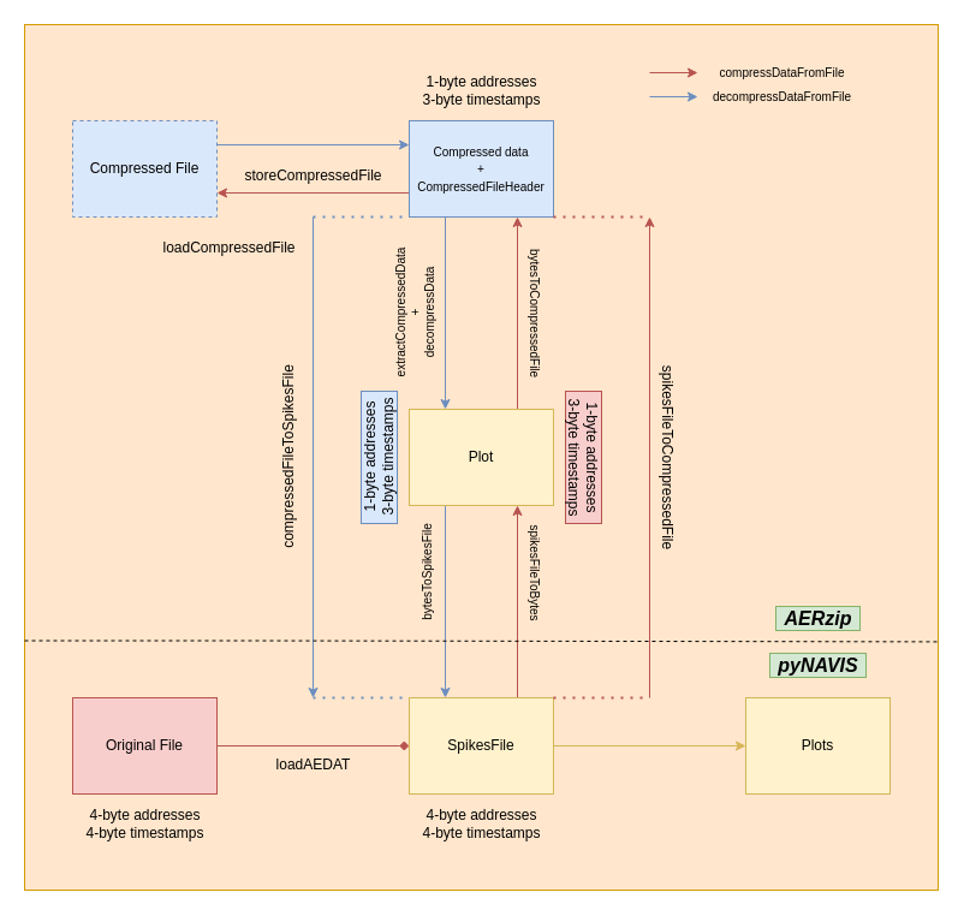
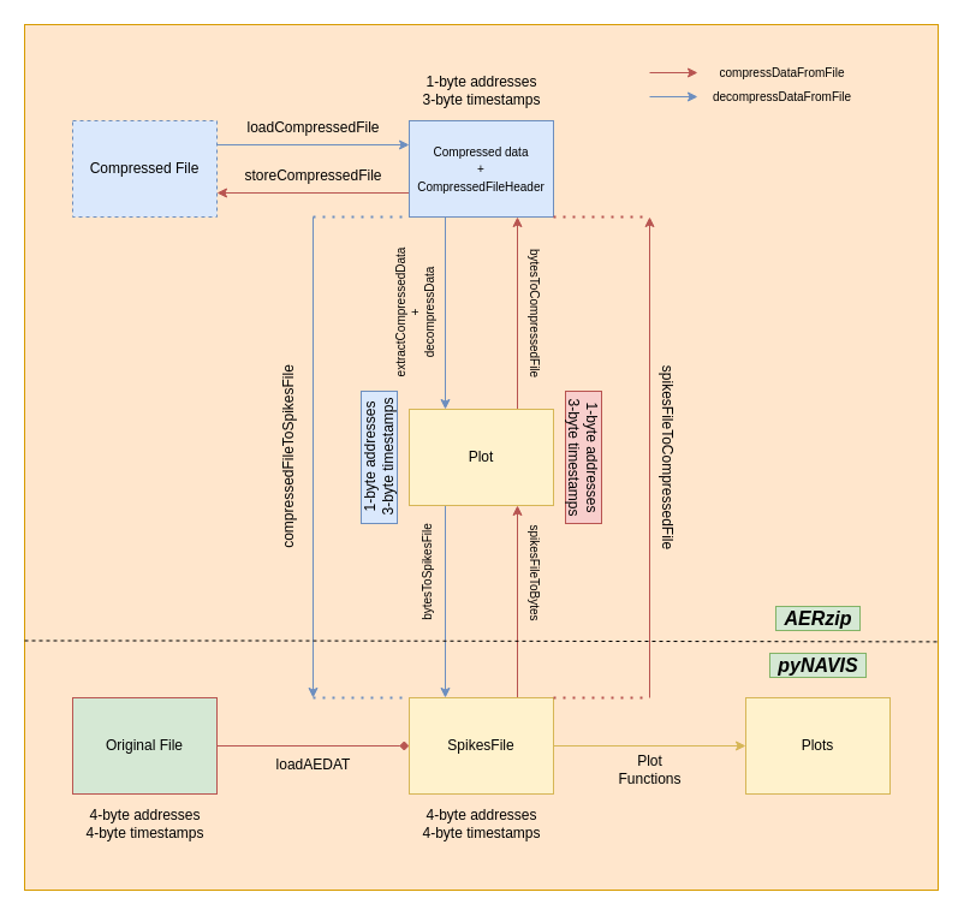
  <mxCell id="0" />
  <mxCell id="1" parent="0" />
  <mxCell id="2" value="" style="rounded=0;whiteSpace=wrap;html=1;fontSize=10;fillColor=#ffe6cc;strokeColor=#d79b00;" parent="1" vertex="1"><mxGeometry x="20" y="20" width="760" height="720" as="geometry" /></mxCell>
  <mxCell id="3" style="edgeStyle=orthogonalEdgeStyle;rounded=0;orthogonalLoop=1;jettySize=auto;html=1;exitX=0.25;exitY=1;exitDx=0;exitDy=0;entryX=0.25;entryY=0;entryDx=0;entryDy=0;fontSize=10;fillColor=#dae8fc;strokeColor=#6c8ebf;" parent="1" source="5" target="19" edge="1"><mxGeometry relative="1" as="geometry" /></mxCell>
  <mxCell id="4" style="edgeStyle=orthogonalEdgeStyle;rounded=0;orthogonalLoop=1;jettySize=auto;html=1;exitX=0;exitY=0.75;exitDx=0;exitDy=0;entryX=1;entryY=0.75;entryDx=0;entryDy=0;fontFamily=Helvetica;fontSize=16;fontColor=#000000;endArrow=classic;endFill=1;strokeColor=#b85450;fillColor=#f8cecc;" edge="1" parent="1" source="5" target="28"><mxGeometry relative="1" as="geometry" /></mxCell>
  <mxCell id="5" value="&lt;font style=&quot;font-size: 10px&quot;&gt;Compressed data&lt;br&gt;+&lt;br&gt;CompressedFileHeader&lt;/font&gt;" style="rounded=0;whiteSpace=wrap;html=1;fillColor=#dae8fc;strokeColor=#6c8ebf;" parent="1" vertex="1"><mxGeometry x="340" y="100" width="120" height="80" as="geometry" /></mxCell>
  <mxCell id="6" style="edgeStyle=orthogonalEdgeStyle;rounded=0;orthogonalLoop=1;jettySize=auto;html=1;exitX=1;exitY=0.5;exitDx=0;exitDy=0;entryX=0;entryY=0.5;entryDx=0;entryDy=0;fillColor=#f8cecc;strokeColor=#b85450;endArrow=diamond;" parent="1" source="7" target="12" edge="1"><mxGeometry relative="1" as="geometry" /></mxCell>
- <mxCell id="7" value="Original File" style="rounded=0;whiteSpace=wrap;html=1;fillColor=#f8cecc;strokeColor=#b85450;" parent="1" vertex="1"><mxGeometry y="580" width="120" height="80" as="geometry" x="60" /></mxCell>
+ <mxCell id="7" value="Original File" style="rounded=0;whiteSpace=wrap;html=1;fillColor=#d5e8d4;strokeColor=#b85450;" parent="1" vertex="1"><mxGeometry y="580" width="120" height="80" as="geometry" x="60" /></mxCell>
  <mxCell id="8" value="1-byte addresses&lt;br&gt;3-byte timestamps" style="text;html=1;align=center;verticalAlign=middle;resizable=0;points=[];autosize=1;strokeColor=none;fillColor=none;" parent="1" vertex="1"><mxGeometry x="345" y="60" width="110" height="30" as="geometry" /></mxCell>
  <mxCell id="9" value="4-byte addresses&lt;br&gt;4-byte timestamps" style="text;html=1;align=center;verticalAlign=middle;resizable=0;points=[];autosize=1;strokeColor=none;fillColor=none;" parent="1" vertex="1"><mxGeometry x="65" y="670" width="110" height="30" as="geometry" /></mxCell>
  <mxCell id="10" style="edgeStyle=orthogonalEdgeStyle;rounded=0;orthogonalLoop=1;jettySize=auto;html=1;exitX=1;exitY=0.5;exitDx=0;exitDy=0;entryX=0;entryY=0.5;entryDx=0;entryDy=0;fillColor=#fff2cc;strokeColor=#d6b656;" parent="1" source="12" target="13" edge="1"><mxGeometry relative="1" as="geometry" /></mxCell>
  <mxCell id="11" style="edgeStyle=orthogonalEdgeStyle;rounded=0;orthogonalLoop=1;jettySize=auto;html=1;exitX=0.75;exitY=0;exitDx=0;exitDy=0;entryX=0.75;entryY=1;entryDx=0;entryDy=0;fillColor=#f8cecc;strokeColor=#b85450;" parent="1" source="12" target="19" edge="1"><mxGeometry relative="1" as="geometry" /></mxCell>
  <mxCell id="12" value="SpikesFile" style="rounded=0;whiteSpace=wrap;html=1;fillColor=#fff2cc;strokeColor=#d6b656;" parent="1" vertex="1"><mxGeometry x="340" y="580" width="120" height="80" as="geometry" /></mxCell>
  <mxCell id="13" value="Plots" style="rounded=0;whiteSpace=wrap;html=1;fillColor=#fff2cc;strokeColor=#d6b656;" parent="1" vertex="1"><mxGeometry x="620" y="580" width="120" height="80" as="geometry" /></mxCell>
  <mxCell id="14" value="loadAEDAT" style="text;html=1;align=center;verticalAlign=middle;resizable=0;points=[];autosize=1;strokeColor=none;fillColor=none;" parent="1" vertex="1"><mxGeometry x="220" y="626" width="80" height="20" as="geometry" /></mxCell>
  <mxCell id="15" value="4-byte addresses&lt;br&gt;4-byte timestamps" style="text;html=1;align=center;verticalAlign=middle;resizable=0;points=[];autosize=1;strokeColor=none;fillColor=none;" parent="1" vertex="1"><mxGeometry x="345" y="670" width="110" height="30" as="geometry" /></mxCell>
  <mxCell id="16" value="spikesFileToCompressedFile&lt;br&gt;" style="text;html=1;align=center;verticalAlign=middle;resizable=0;points=[];autosize=1;strokeColor=none;fillColor=none;rotation=90;" parent="1" vertex="1"><mxGeometry x="470" y="370" width="170" height="20" as="geometry" /></mxCell>
  <mxCell id="17" style="edgeStyle=orthogonalEdgeStyle;rounded=0;orthogonalLoop=1;jettySize=auto;html=1;exitX=0.75;exitY=0;exitDx=0;exitDy=0;entryX=0.75;entryY=1;entryDx=0;entryDy=0;fillColor=#f8cecc;strokeColor=#b85450;" parent="1" source="19" target="5" edge="1"><mxGeometry relative="1" as="geometry" /></mxCell>
  <mxCell id="18" style="edgeStyle=orthogonalEdgeStyle;rounded=0;orthogonalLoop=1;jettySize=auto;html=1;exitX=0.25;exitY=1;exitDx=0;exitDy=0;entryX=0.25;entryY=0;entryDx=0;entryDy=0;fontSize=10;fillColor=#dae8fc;strokeColor=#6c8ebf;" parent="1" source="19" target="12" edge="1"><mxGeometry relative="1" as="geometry" /></mxCell>
  <mxCell id="19" value="Plot" style="rounded=0;whiteSpace=wrap;html=1;fillColor=#fff2cc;strokeColor=#d6b656;" parent="1" vertex="1"><mxGeometry x="340" width="120" height="80" as="geometry" y="340" /></mxCell>
  <mxCell id="20" value="spikesFileToBytes" style="text;html=1;align=center;verticalAlign=middle;resizable=0;points=[];autosize=1;strokeColor=none;fillColor=none;rotation=90;fontSize=10;" parent="1" vertex="1"><mxGeometry x="395" y="466" width="100" height="20" as="geometry" /></mxCell>
  <mxCell id="21" value="bytesToCompressedFile" style="text;html=1;align=center;verticalAlign=middle;resizable=0;points=[];autosize=1;strokeColor=none;fillColor=none;rotation=90;fontSize=10;" parent="1" vertex="1"><mxGeometry x="385" y="250" width="120" height="20" as="geometry" /></mxCell>
+ <mxCell id="22" value="Plot&lt;br&gt;Functions" style="text;html=1;align=center;verticalAlign=middle;resizable=0;points=[];autosize=1;strokeColor=none;fillColor=none;" parent="1" vertex="1"><mxGeometry x="505" y="625" width="70" height="30" as="geometry" /></mxCell>
  <mxCell id="23" value="1-byte addresses&lt;br&gt;3-byte timestamps" style="text;html=1;align=center;verticalAlign=middle;resizable=0;points=[];autosize=1;strokeColor=#b85450;fillColor=#f8cecc;rotation=90;" parent="1" vertex="1"><mxGeometry x="430" y="365" width="110" height="30" as="geometry" /></mxCell>
  <mxCell id="24" value="" style="endArrow=classic;html=1;rounded=0;fillColor=#f8cecc;strokeColor=#b85450;" parent="1" edge="1"><mxGeometry width="50" height="50" relative="1" as="geometry"><mxPoint x="540" y="580" as="sourcePoint" /><mxPoint x="540" y="180" as="targetPoint" /></mxGeometry></mxCell>
  <mxCell id="25" value="" style="endArrow=none;dashed=1;html=1;dashPattern=1 3;strokeWidth=2;rounded=0;fillColor=#f8cecc;strokeColor=#b85450;" parent="1" edge="1"><mxGeometry width="50" height="50" relative="1" as="geometry"><mxPoint x="460" y="180" as="sourcePoint" /><mxPoint x="540" y="180" as="targetPoint" /></mxGeometry></mxCell>
  <mxCell id="26" value="" style="endArrow=none;dashed=1;html=1;dashPattern=1 3;strokeWidth=2;rounded=0;fillColor=#f8cecc;strokeColor=#b85450;" parent="1" edge="1"><mxGeometry width="50" height="50" relative="1" as="geometry"><mxPoint x="460" y="580" as="sourcePoint" /><mxPoint x="540" y="580" as="targetPoint" /></mxGeometry></mxCell>
  <mxCell id="27" style="edgeStyle=orthogonalEdgeStyle;rounded=0;orthogonalLoop=1;jettySize=auto;html=1;exitX=1;exitY=0.25;exitDx=0;exitDy=0;entryX=0;entryY=0.25;entryDx=0;entryDy=0;fontFamily=Helvetica;fontSize=16;fontColor=#000000;endArrow=classic;endFill=1;strokeColor=#6c8ebf;fillColor=#dae8fc;" edge="1" parent="1" source="28" target="5"><mxGeometry relative="1" as="geometry" /></mxCell>
  <mxCell id="28" value="Compressed File" style="rounded=0;whiteSpace=wrap;html=1;fillColor=#dae8fc;strokeColor=#6c8ebf;dashed=1;" parent="1" vertex="1"><mxGeometry y="100" width="120" height="80" as="geometry" x="60" /></mxCell>
- <mxCell id="29" value="loadCompressedFile" style="text;html=1;align=center;verticalAlign=middle;resizable=0;points=[];autosize=1;strokeColor=none;fillColor=none;" parent="1" vertex="1"><mxGeometry x="125" y="196" width="130" height="20" as="geometry" /></mxCell>
+ <mxCell id="29" value="loadCompressedFile" style="text;html=1;align=center;verticalAlign=middle;resizable=0;points=[];autosize=1;strokeColor=none;fillColor=none;" parent="1" vertex="1"><mxGeometry x="195" y="96" width="130" height="20" as="geometry" /></mxCell>
  <mxCell id="30" value="extractCompressedData&lt;br style=&quot;font-size: 10px;&quot;&gt;+&lt;br style=&quot;font-size: 10px;&quot;&gt;decompressData" style="text;html=1;align=center;verticalAlign=middle;resizable=0;points=[];autosize=1;strokeColor=none;fillColor=none;rotation=-90;fontSize=10;" parent="1" vertex="1"><mxGeometry x="285" y="240" width="120" height="40" as="geometry" /></mxCell>
  <mxCell id="31" value="1-byte addresses&lt;br&gt;3-byte timestamps" style="text;html=1;align=center;verticalAlign=middle;resizable=0;points=[];autosize=1;strokeColor=#6c8ebf;fillColor=#dae8fc;rotation=-90;" parent="1" vertex="1"><mxGeometry x="260" y="365" width="110" height="30" as="geometry" /></mxCell>
  <mxCell id="32" value="bytesToSpikesFile" style="text;html=1;align=center;verticalAlign=middle;resizable=0;points=[];autosize=1;strokeColor=none;fillColor=none;rotation=-90;fontSize=10;" parent="1" vertex="1"><mxGeometry x="305" y="466" width="100" height="20" as="geometry" /></mxCell>
  <mxCell id="33" value="" style="endArrow=classic;html=1;rounded=0;fillColor=#dae8fc;strokeColor=#6c8ebf;" parent="1" edge="1"><mxGeometry width="50" height="50" relative="1" as="geometry"><mxPoint x="260" y="180" as="sourcePoint" /><mxPoint x="260" y="580" as="targetPoint" /></mxGeometry></mxCell>
  <mxCell id="34" value="" style="endArrow=none;dashed=1;html=1;dashPattern=1 3;strokeWidth=2;rounded=0;fillColor=#dae8fc;strokeColor=#6c8ebf;" parent="1" edge="1"><mxGeometry width="50" height="50" relative="1" as="geometry"><mxPoint x="260" y="180" as="sourcePoint" /><mxPoint x="340" y="180" as="targetPoint" /></mxGeometry></mxCell>
  <mxCell id="35" value="" style="endArrow=none;dashed=1;html=1;dashPattern=1 3;strokeWidth=2;rounded=0;fillColor=#dae8fc;strokeColor=#6c8ebf;" parent="1" edge="1"><mxGeometry width="50" height="50" relative="1" as="geometry"><mxPoint x="260" y="580" as="sourcePoint" /><mxPoint x="340" y="580" as="targetPoint" /></mxGeometry></mxCell>
  <mxCell id="36" value="compressedFileToSpikesFile" style="text;html=1;align=center;verticalAlign=middle;resizable=0;points=[];autosize=1;strokeColor=none;fillColor=none;rotation=-90;" parent="1" vertex="1"><mxGeometry x="155" y="370" width="170" height="20" as="geometry" /></mxCell>
  <mxCell id="37" value="" style="endArrow=classic;html=1;rounded=0;fontSize=10;fillColor=#f8cecc;strokeColor=#b85450;" parent="1" edge="1"><mxGeometry width="50" height="50" relative="1" as="geometry"><mxPoint x="540" y="60" as="sourcePoint" /><mxPoint x="580" y="60" as="targetPoint" /></mxGeometry></mxCell>
  <mxCell id="38" value="compressDataFromFile" style="text;html=1;align=center;verticalAlign=middle;resizable=0;points=[];autosize=1;strokeColor=none;fillColor=none;fontSize=10;" parent="1" vertex="1"><mxGeometry x="590" y="50" width="120" height="20" as="geometry" /></mxCell>
  <mxCell id="39" value="" style="endArrow=classic;html=1;rounded=0;fontSize=10;fillColor=#dae8fc;strokeColor=#6c8ebf;" parent="1" edge="1"><mxGeometry width="50" height="50" relative="1" as="geometry"><mxPoint x="540" y="80" as="sourcePoint" /><mxPoint x="580" y="80" as="targetPoint" /></mxGeometry></mxCell>
  <mxCell id="40" value="decompressDataFromFile" style="text;html=1;align=center;verticalAlign=middle;resizable=0;points=[];autosize=1;strokeColor=none;fillColor=none;fontSize=10;" parent="1" vertex="1"><mxGeometry x="585" y="70" width="130" height="20" as="geometry" /></mxCell>
  <mxCell id="41" style="edgeStyle=orthogonalEdgeStyle;rounded=0;orthogonalLoop=1;jettySize=auto;html=1;exitX=1;exitY=0.5;exitDx=0;exitDy=0;fillColor=#f8cecc;strokeColor=#000000;endArrow=none;endFill=0;dashed=1;entryX=1;entryY=0.745;entryDx=0;entryDy=0;entryPerimeter=0;" edge="1" parent="1"><mxGeometry relative="1" as="geometry"><mxPoint x="20" y="532.5" as="sourcePoint" /><mxPoint x="780" y="533.4" as="targetPoint" /><Array as="points"><mxPoint x="210" y="533" /></Array></mxGeometry></mxCell>
  <mxCell id="42" value="pyNAVIS" style="text;html=1;align=center;verticalAlign=middle;resizable=0;points=[];autosize=1;strokeColor=#82b366;fillColor=#d5e8d4;fontStyle=3;fontFamily=Helvetica;fontSize=16;" vertex="1" parent="1"><mxGeometry x="640" y="543" width="80" height="20" as="geometry" /></mxCell>
  <mxCell id="43" value="AERzip" style="text;html=1;align=center;verticalAlign=middle;resizable=0;points=[];autosize=1;strokeColor=#82b366;fillColor=#d5e8d4;fontStyle=3;fontFamily=Helvetica;fontSize=16;" vertex="1" parent="1"><mxGeometry x="645" y="504" width="70" height="20" as="geometry" /></mxCell>
  <mxCell id="44" value="storeCompressedFile" style="text;html=1;align=center;verticalAlign=middle;resizable=0;points=[];autosize=1;strokeColor=none;fillColor=none;" vertex="1" parent="1"><mxGeometry x="195" y="136" width="130" height="20" as="geometry" /></mxCell>
